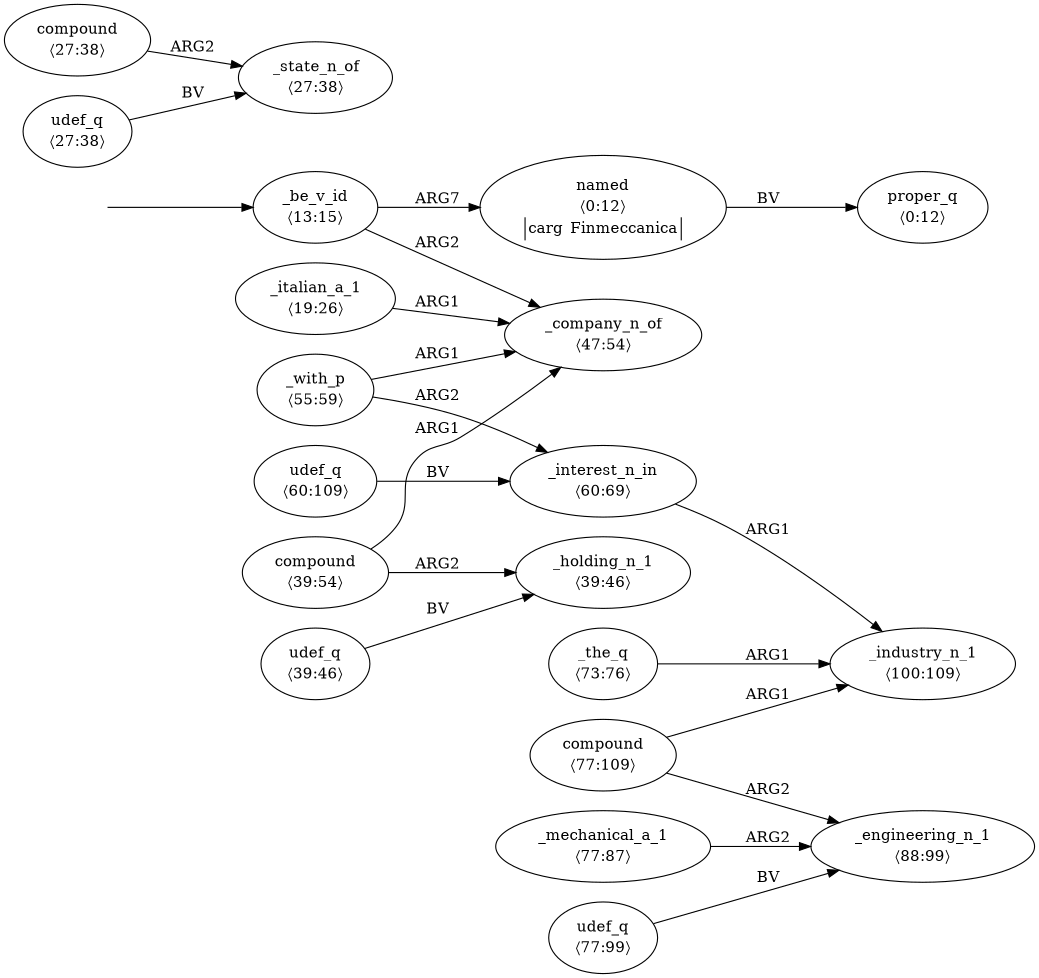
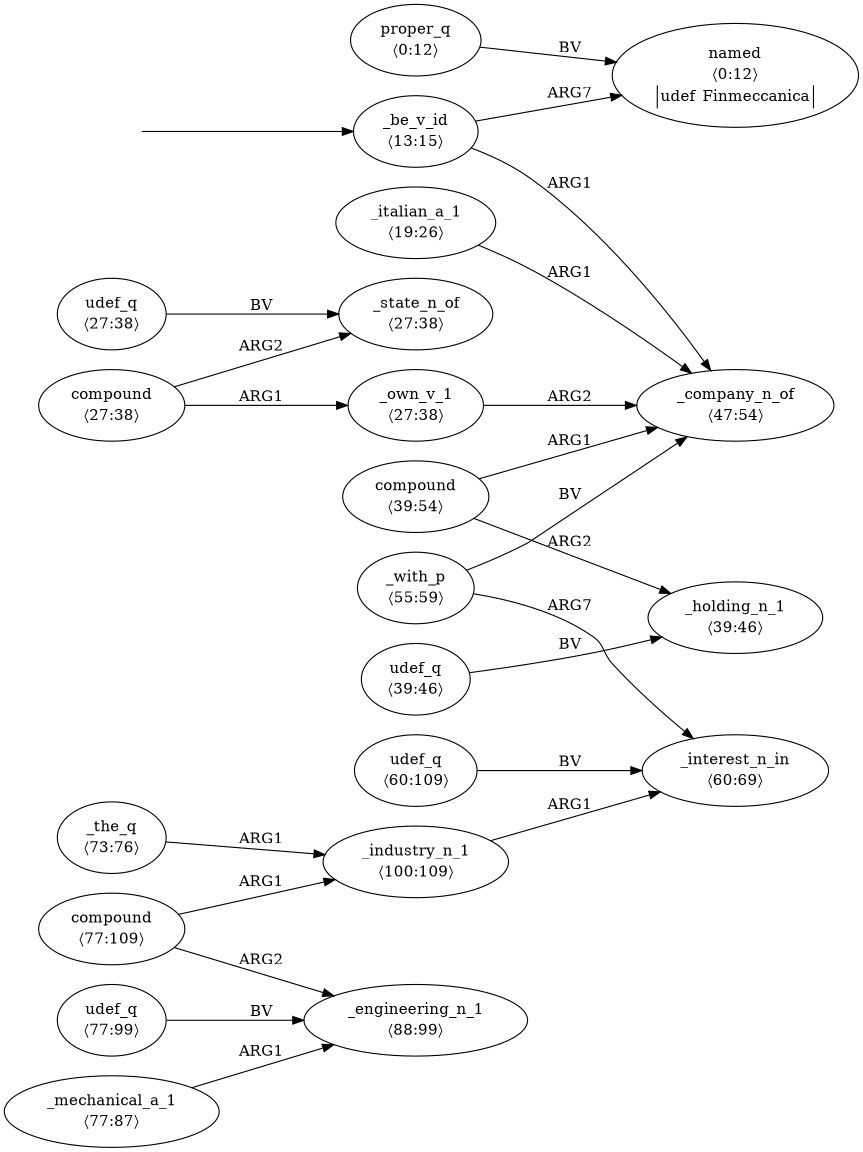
  digraph {
    rankdir=LR
    top [style=invis]
    n2 [label=<<table align="center" border="0" cellspacing="0"><tr><td colspan="2">_be_v_id</td></tr><tr><td colspan="2">〈13:15〉</td></tr></table>>]
-   n3 [label=<<table align="center" border="0" cellspacing="0"><tr><td colspan="2">named</td></tr><tr><td colspan="2">〈0:12〉</td></tr><tr><td sides="l" border="1" align="left">carg</td><td sides="r" border="1" align="left">Finmeccanica</td></tr></table>>]
+   n3 [label=<<table align="center" border="0" cellspacing="0"><tr><td colspan="2">named</td></tr><tr><td colspan="2">〈0:12〉</td></tr><tr><td sides="l" border="1" align="left">udef</td><td sides="r" border="1" align="left">Finmeccanica</td></tr></table>>]
    n4 [label=<<table align="center" border="0" cellspacing="0"><tr><td colspan="2">_company_n_of</td></tr><tr><td colspan="2">〈47:54〉</td></tr></table>>]
    n5 [label=<<table align="center" border="0" cellspacing="0"><tr><td colspan="2">proper_q</td></tr><tr><td colspan="2">〈0:12〉</td></tr></table>>]
    n6 [label=<<table align="center" border="0" cellspacing="0"><tr><td colspan="2">_italian_a_1</td></tr><tr><td colspan="2">〈19:26〉</td></tr></table>>]
    n7 [label=<<table align="center" border="0" cellspacing="0"><tr><td colspan="2">compound</td></tr><tr><td colspan="2">〈27:38〉</td></tr></table>>]
    n8 [label=<<table align="center" border="0" cellspacing="0"><tr><td colspan="2">_state_n_of</td></tr><tr><td colspan="2">〈27:38〉</td></tr></table>>]
+   n9 [label=<<table align="center" border="0" cellspacing="0"><tr><td colspan="2">_own_v_1</td></tr><tr><td colspan="2">〈27:38〉</td></tr></table>>]
    n10 [label=<<table align="center" border="0" cellspacing="0"><tr><td colspan="2">udef_q</td></tr><tr><td colspan="2">〈27:38〉</td></tr></table>>]
    n11 [label=<<table align="center" border="0" cellspacing="0"><tr><td colspan="2">compound</td></tr><tr><td colspan="2">〈39:54〉</td></tr></table>>]
    n12 [label=<<table align="center" border="0" cellspacing="0"><tr><td colspan="2">_holding_n_1</td></tr><tr><td colspan="2">〈39:46〉</td></tr></table>>]
    n13 [label=<<table align="center" border="0" cellspacing="0"><tr><td colspan="2">udef_q</td></tr><tr><td colspan="2">〈39:46〉</td></tr></table>>]
    n14 [label=<<table align="center" border="0" cellspacing="0"><tr><td colspan="2">_with_p</td></tr><tr><td colspan="2">〈55:59〉</td></tr></table>>]
    n15 [label=<<table align="center" border="0" cellspacing="0"><tr><td colspan="2">_interest_n_in</td></tr><tr><td colspan="2">〈60:69〉</td></tr></table>>]
    n16 [label=<<table align="center" border="0" cellspacing="0"><tr><td colspan="2">_industry_n_1</td></tr><tr><td colspan="2">〈100:109〉</td></tr></table>>]
    n17 [label=<<table align="center" border="0" cellspacing="0"><tr><td colspan="2">udef_q</td></tr><tr><td colspan="2">〈60:109〉</td></tr></table>>]
    n18 [label=<<table align="center" border="0" cellspacing="0"><tr><td colspan="2">_the_q</td></tr><tr><td colspan="2">〈73:76〉</td></tr></table>>]
    n19 [label=<<table align="center" border="0" cellspacing="0"><tr><td colspan="2">compound</td></tr><tr><td colspan="2">〈77:109〉</td></tr></table>>]
    n20 [label=<<table align="center" border="0" cellspacing="0"><tr><td colspan="2">_engineering_n_1</td></tr><tr><td colspan="2">〈88:99〉</td></tr></table>>]
    n21 [label=<<table align="center" border="0" cellspacing="0"><tr><td colspan="2">udef_q</td></tr><tr><td colspan="2">〈77:99〉</td></tr></table>>]
    n22 [label=<<table align="center" border="0" cellspacing="0"><tr><td colspan="2">_mechanical_a_1</td></tr><tr><td colspan="2">〈77:87〉</td></tr></table>>]
    top -> n2
    n2 -> n3 [label=ARG7]
-   n2 -> n4 [label=ARG2]
-   n3 -> n5 [label=BV]
+   n2 -> n4 [label=ARG1]
+   n5 -> n3 [label=BV]
    n6 -> n4 [label=ARG1]
    n7 -> n8 [label=ARG2]
+   n7 -> n9 [label=ARG1]
+   n9 -> n4 [label=ARG2]
    n10 -> n8 [label=BV]
    n11 -> n4 [label=ARG1]
    n11 -> n12 [label=ARG2]
    n13 -> n12 [label=BV]
-   n14 -> n4 [label=ARG1]
-   n14 -> n15 [label=ARG2]
-   n15 -> n16 [label=ARG1]
+   n14 -> n4 [label=BV]
+   n14 -> n15 [label=ARG7]
+   n16 -> n15 [label=ARG1]
    n17 -> n15 [label=BV]
    n18 -> n16 [label=ARG1]
    n19 -> n16 [label=ARG1]
    n19 -> n20 [label=ARG2]
    n21 -> n20 [label=BV]
-   n22 -> n20 [label=ARG2]
+   n22 -> n20 [label=ARG1]
  }
